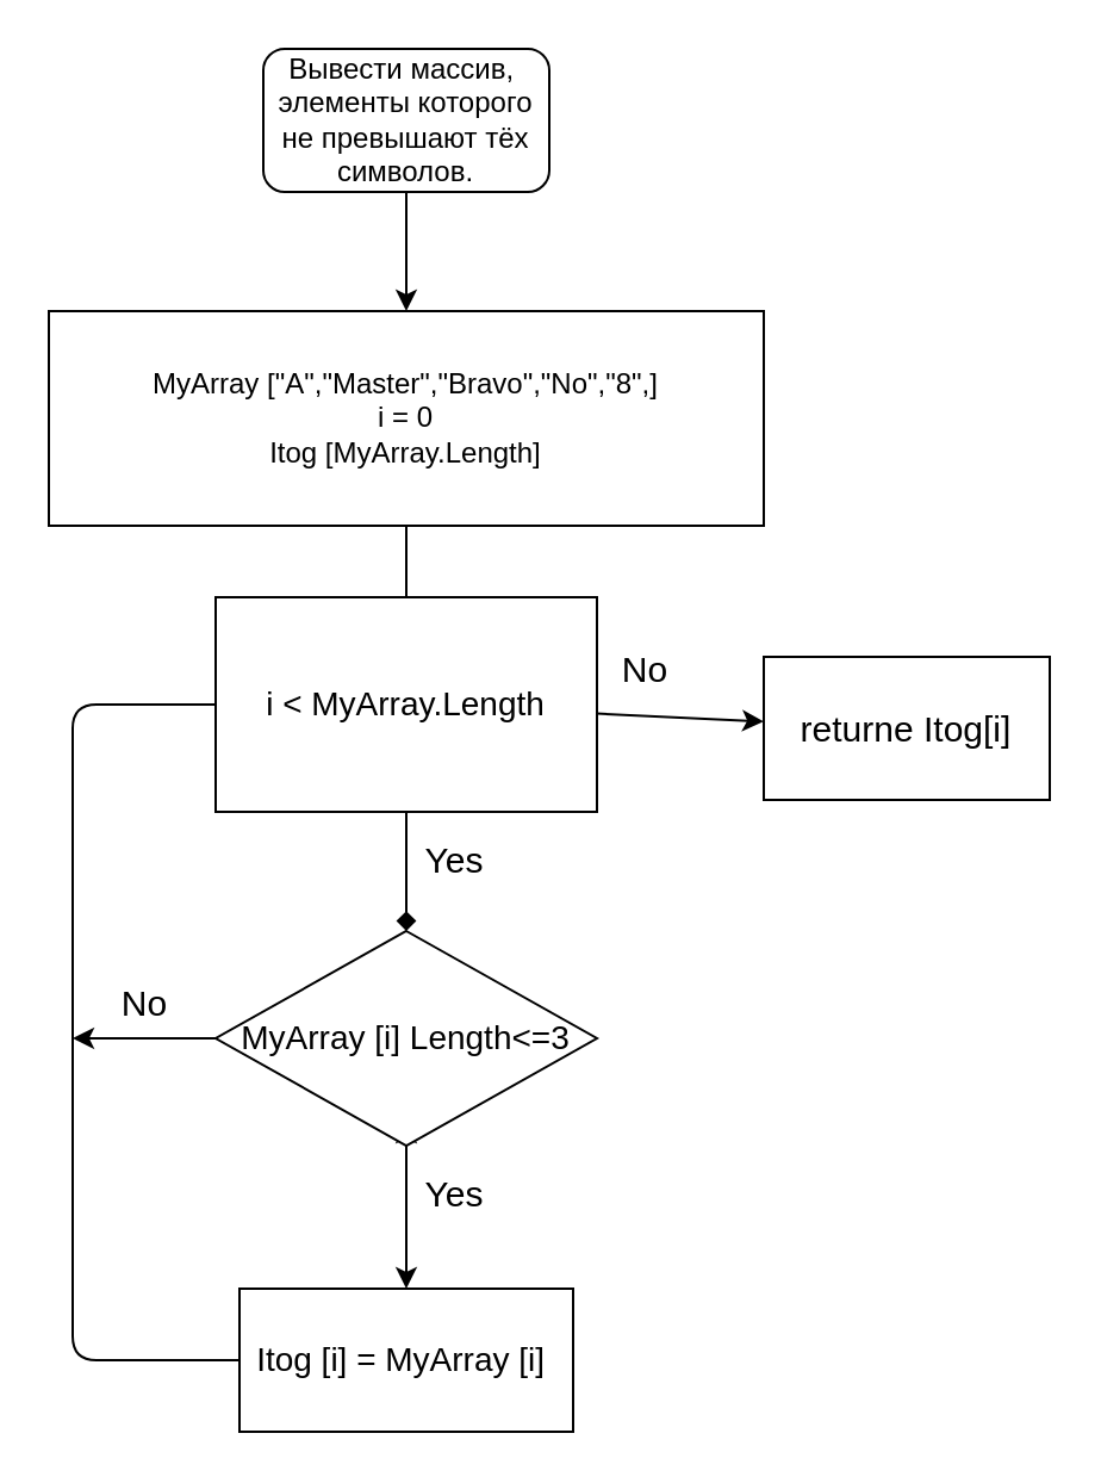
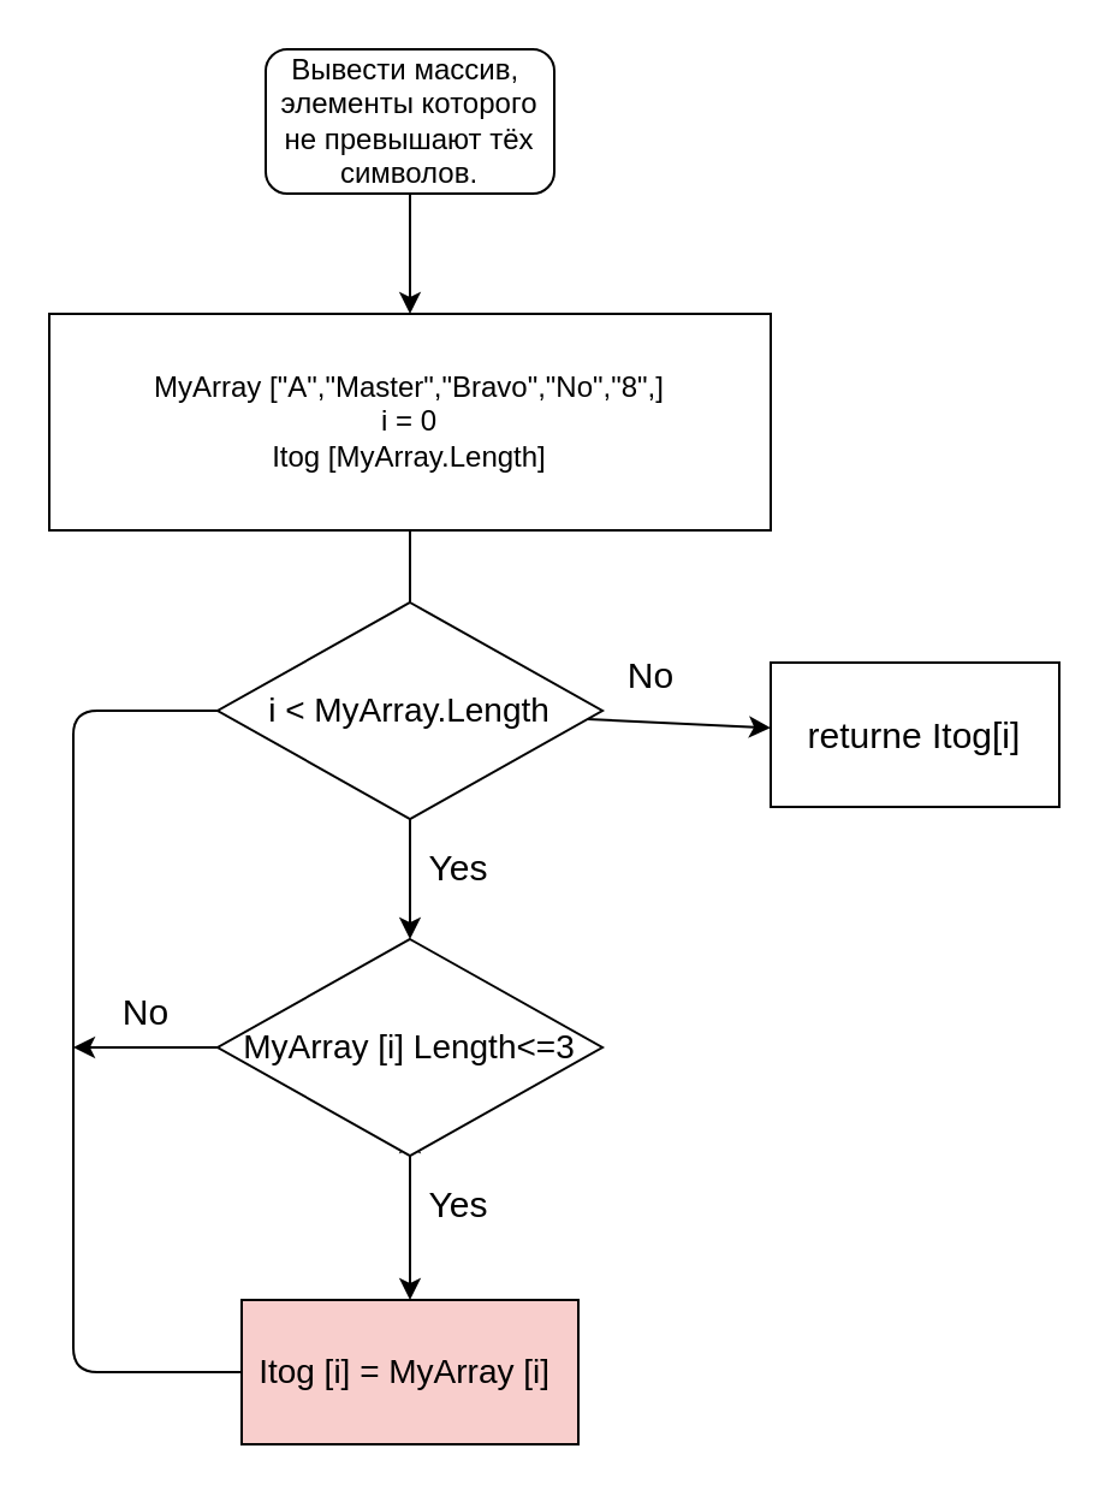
  <mxCell id="0" />
  <mxCell id="1" parent="0" />
  <mxCell id="2" value="" style="edgeStyle=none;html=1;" edge="1" parent="1" source="3"><mxGeometry relative="1" as="geometry"><mxPoint x="170" y="130" as="targetPoint" /></mxGeometry></mxCell>
  <mxCell id="3" value="Вывести массив,&amp;nbsp; элементы которого не превышают тёх символов." style="rounded=1;whiteSpace=wrap;html=1;" vertex="1" parent="1"><mxGeometry x="110" y="20" width="120" height="60" as="geometry" /></mxCell>
- <mxCell id="4" value="" style="edgeStyle=none;html=1;startArrow=none;endArrow=diamond;" edge="1" parent="1" source="12" target="9"><mxGeometry relative="1" as="geometry" /></mxCell>
+ <mxCell id="4" value="" style="edgeStyle=none;html=1;startArrow=none;" edge="1" parent="1" source="12" target="9"><mxGeometry relative="1" as="geometry" /></mxCell>
  <mxCell id="5" value="MyArray [&quot;A&quot;,&quot;Master&quot;,&quot;Bravo&quot;,&quot;No&quot;,&quot;8&quot;,]&lt;br&gt;i = 0&lt;br&gt;Itog [MyArray.Length]" style="rounded=0;whiteSpace=wrap;html=1;" vertex="1" parent="1"><mxGeometry x="20" y="130" width="300" height="90" as="geometry" /></mxCell>
  <mxCell id="6" value="" style="edgeStyle=none;html=1;fontSize=14;" edge="1" parent="1" source="9"><mxGeometry relative="1" as="geometry"><mxPoint x="170" y="470" as="targetPoint" /></mxGeometry></mxCell>
  <mxCell id="7" style="edgeStyle=none;html=1;exitX=0.5;exitY=1;exitDx=0;exitDy=0;fontSize=14;" edge="1" parent="1" source="9"><mxGeometry relative="1" as="geometry"><mxPoint x="170" y="540" as="targetPoint" /></mxGeometry></mxCell>
  <mxCell id="8" style="edgeStyle=none;html=1;exitX=0;exitY=0.5;exitDx=0;exitDy=0;fontSize=14;" edge="1" parent="1" source="9"><mxGeometry relative="1" as="geometry"><mxPoint x="30" y="435" as="targetPoint" /><Array as="points" /></mxGeometry></mxCell>
  <mxCell id="9" value="&lt;font style=&quot;font-size: 14px&quot;&gt;MyArray [i] Length&amp;lt;=3&lt;/font&gt;" style="rhombus;whiteSpace=wrap;html=1;" vertex="1" parent="1"><mxGeometry x="90" y="390" width="160" height="90" as="geometry" /></mxCell>
  <mxCell id="10" value="&lt;font style=&quot;font-size: 15px&quot;&gt;returne Itog[i]&lt;/font&gt;" style="whiteSpace=wrap;html=1;" vertex="1" parent="1"><mxGeometry x="320" y="275" width="120" height="60" as="geometry" /></mxCell>
  <mxCell id="11" value="" style="edgeStyle=none;html=1;fontSize=14;" edge="1" parent="1" source="12" target="10"><mxGeometry relative="1" as="geometry" /></mxCell>
- <mxCell id="12" value="i &amp;lt; MyArray.Length" style="whiteSpace=wrap;html=1;fontSize=14;rounded=0;" vertex="1" parent="1"><mxGeometry x="90" y="250" width="160" height="90" as="geometry" /></mxCell>
+ <mxCell id="12" value="i &amp;lt; MyArray.Length" style="rhombus;whiteSpace=wrap;html=1;fontSize=14;" vertex="1" parent="1"><mxGeometry x="90" y="250" width="160" height="90" as="geometry" /></mxCell>
  <mxCell id="13" value="" style="edgeStyle=none;html=1;endArrow=none;" edge="1" parent="1" source="5" target="12"><mxGeometry relative="1" as="geometry"><mxPoint x="170" y="190" as="sourcePoint" /><mxPoint x="170" y="430" as="targetPoint" /></mxGeometry></mxCell>
  <mxCell id="14" style="edgeStyle=none;html=1;exitX=0;exitY=0.5;exitDx=0;exitDy=0;fontSize=14;entryX=0;entryY=0.5;entryDx=0;entryDy=0;endArrow=none;" edge="1" parent="1" source="15" target="12"><mxGeometry relative="1" as="geometry"><mxPoint x="70" y="290" as="targetPoint" /><Array as="points"><mxPoint x="30" y="570" /><mxPoint x="30" y="295" /></Array></mxGeometry></mxCell>
- <mxCell id="15" value="Itog [i] = MyArray [i]&amp;nbsp;" style="rounded=0;whiteSpace=wrap;html=1;fontSize=14;" vertex="1" parent="1"><mxGeometry x="100" y="540" width="140" height="60" as="geometry" /></mxCell>
+ <mxCell id="15" value="Itog [i] = MyArray [i]&amp;nbsp;" style="rounded=0;whiteSpace=wrap;html=1;fontSize=14;fillColor=#f8cecc;" vertex="1" parent="1"><mxGeometry x="100" y="540" width="140" height="60" as="geometry" /></mxCell>
  <mxCell id="16" value="Yes" style="text;html=1;align=center;verticalAlign=middle;resizable=0;points=[];autosize=1;strokeColor=none;fillColor=none;fontSize=15;" vertex="1" parent="1"><mxGeometry x="170" y="350" width="40" height="20" as="geometry" /></mxCell>
  <mxCell id="17" value="Yes" style="text;html=1;align=center;verticalAlign=middle;resizable=0;points=[];autosize=1;strokeColor=none;fillColor=none;fontSize=15;" vertex="1" parent="1"><mxGeometry x="170" y="490" width="40" height="20" as="geometry" /></mxCell>
  <mxCell id="18" value="No&lt;br&gt;" style="text;html=1;align=center;verticalAlign=middle;resizable=0;points=[];autosize=1;strokeColor=none;fillColor=none;fontSize=15;" vertex="1" parent="1"><mxGeometry x="45" y="410" width="30" height="20" as="geometry" /></mxCell>
  <mxCell id="19" value="No" style="text;html=1;align=center;verticalAlign=middle;resizable=0;points=[];autosize=1;strokeColor=none;fillColor=none;fontSize=15;" vertex="1" parent="1"><mxGeometry x="255" y="270" width="30" height="20" as="geometry" /></mxCell>
